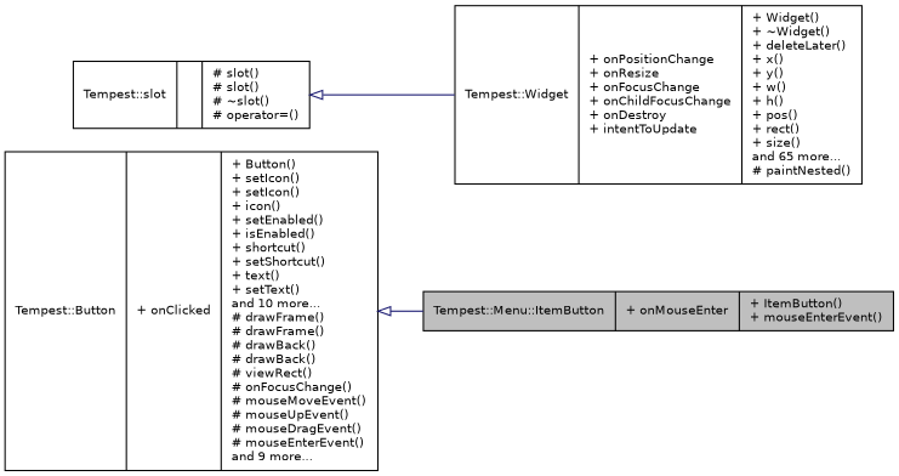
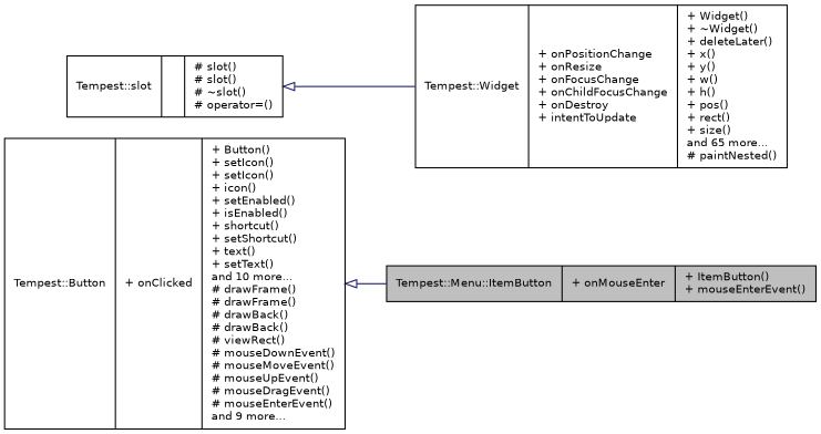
  digraph {
    rankdir=LR
    node [color=black fillcolor=white fontname=Helvetica fontsize=10 shape=record style=filled]
    edge [arrowtail=onormal color=midnightblue dir=back fontname=Helvetica fontsize=10 labelfontname=Helvetica labelfontsize=10 style=solid]
    n1 [fillcolor=grey75 fontcolor=black height=0.2 label="{Tempest::Menu::ItemButton\n|+ onMouseEnter\l|+ ItemButton()\l+ mouseEnterEvent()\l}" width=0.4]
-   n2 [height=0.2 label="{Tempest::Button\n|+ onClicked\l|+ Button()\l+ setIcon()\l+ setIcon()\l+ icon()\l+ setEnabled()\l+ isEnabled()\l+ shortcut()\l+ setShortcut()\l+ text()\l+ setText()\land 10 more...\l# drawFrame()\l# drawFrame()\l# drawBack()\l# drawBack()\l# viewRect()\l# onFocusChange()\l# mouseMoveEvent()\l# mouseUpEvent()\l# mouseDragEvent()\l# mouseEnterEvent()\land 9 more...\l}" width=0.4]
+   n2 [height=0.2 label="{Tempest::Button\n|+ onClicked\l|+ Button()\l+ setIcon()\l+ setIcon()\l+ icon()\l+ setEnabled()\l+ isEnabled()\l+ shortcut()\l+ setShortcut()\l+ text()\l+ setText()\land 10 more...\l# drawFrame()\l# drawFrame()\l# drawBack()\l# drawBack()\l# viewRect()\l# mouseDownEvent()\l# mouseMoveEvent()\l# mouseUpEvent()\l# mouseDragEvent()\l# mouseEnterEvent()\land 9 more...\l}" width=0.4]
    n3 [height=0.2 label="{Tempest::Widget\n|+ onPositionChange\l+ onResize\l+ onFocusChange\l+ onChildFocusChange\l+ onDestroy\l+ intentToUpdate\l|+ Widget()\l+ ~Widget()\l+ deleteLater()\l+ x()\l+ y()\l+ w()\l+ h()\l+ pos()\l+ rect()\l+ size()\land 65 more...\l# paintNested()\l}" width=0.4]
    n4 [height=0.2 label="{Tempest::slot\n||# slot()\l# slot()\l# ~slot()\l# operator=()\l}" width=0.4]
    n2 -> n1
    n4 -> n3
  }
